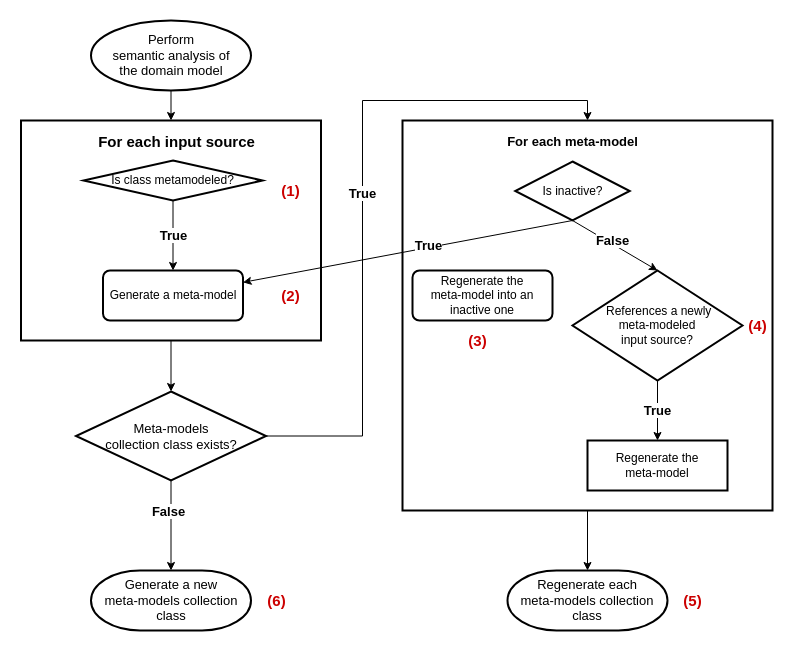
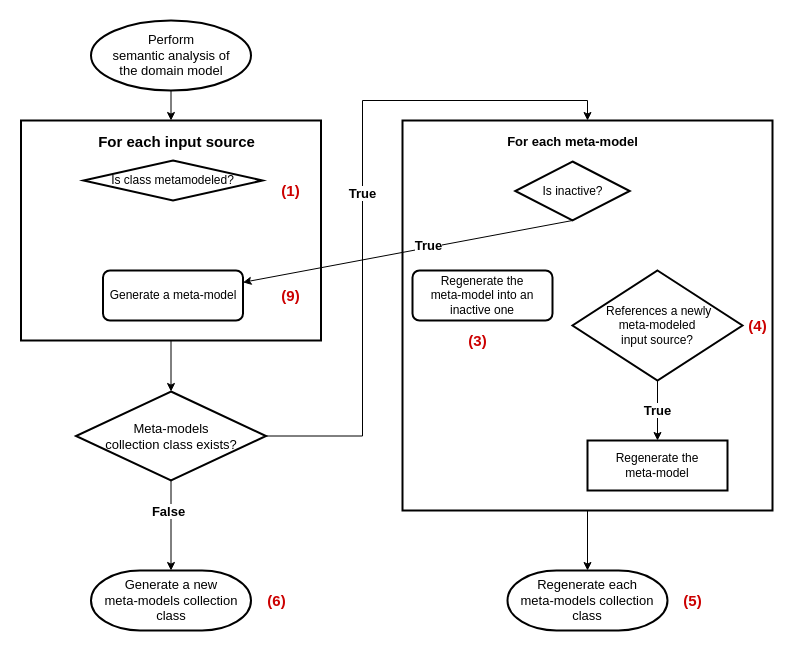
  <mxCell id="0" />
  <mxCell id="1" parent="0" />
  <mxCell id="2" style="edgeStyle=orthogonalEdgeStyle;rounded=0;orthogonalLoop=1;jettySize=auto;html=1;exitX=0.5;exitY=1;exitDx=0;exitDy=0;entryX=0.5;entryY=0;entryDx=0;entryDy=0;entryPerimeter=0;" parent="1" source="3" target="11" edge="1"><mxGeometry relative="1" as="geometry" /></mxCell>
  <mxCell id="3" value="" style="rounded=0;whiteSpace=wrap;html=1;fontSize=13;strokeWidth=2;fillColor=default;" parent="1" vertex="1"><mxGeometry x="20.5" y="120" width="300" height="220" as="geometry" /></mxCell>
  <mxCell id="4" value="Generate a meta-model" style="rounded=1;whiteSpace=wrap;html=1;absoluteArcSize=1;arcSize=14;strokeWidth=2;" parent="1" vertex="1"><mxGeometry x="102.5" y="270" width="140" height="50" as="geometry" /></mxCell>
- <mxCell id="5" value="&lt;font style=&quot;font-size: 13px;&quot;&gt;&lt;b&gt;True&lt;/b&gt;&lt;/font&gt;" style="edgeStyle=orthogonalEdgeStyle;rounded=0;orthogonalLoop=1;jettySize=auto;html=1;exitX=0.5;exitY=1;exitDx=0;exitDy=0;exitPerimeter=0;entryX=0.5;entryY=0;entryDx=0;entryDy=0;" parent="1" source="6" target="4" edge="1"><mxGeometry relative="1" as="geometry" /></mxCell>
  <mxCell id="6" value="Is class metamodeled?" style="strokeWidth=2;html=1;shape=mxgraph.flowchart.decision;whiteSpace=wrap;fontSize=12;" parent="1" vertex="1"><mxGeometry x="83" y="160" width="179" height="40" as="geometry" /></mxCell>
  <mxCell id="7" style="edgeStyle=orthogonalEdgeStyle;rounded=0;orthogonalLoop=1;jettySize=auto;html=1;exitX=0.5;exitY=1;exitDx=0;exitDy=0;fontSize=11;fontColor=#4D4D4D;" parent="1" edge="1"><mxGeometry relative="1" as="geometry"><mxPoint x="179" y="339" as="sourcePoint" /><mxPoint x="179" y="339" as="targetPoint" /></mxGeometry></mxCell>
  <mxCell id="8" style="edgeStyle=orthogonalEdgeStyle;rounded=0;orthogonalLoop=1;jettySize=auto;html=1;exitX=0.5;exitY=1;exitDx=0;exitDy=0;exitPerimeter=0;entryX=0.5;entryY=0;entryDx=0;entryDy=0;fontSize=13;fontColor=#000000;strokeColor=#000000;entryPerimeter=0;" parent="1" source="11" target="22" edge="1"><mxGeometry relative="1" as="geometry"><mxPoint x="712" y="110" as="targetPoint" /></mxGeometry></mxCell>
  <mxCell id="9" value="&lt;b&gt;False&lt;/b&gt;" style="edgeLabel;html=1;align=center;verticalAlign=middle;resizable=0;points=[];fontSize=13;fontColor=#000000;" parent="8" vertex="1" connectable="0"><mxGeometry x="-0.338" y="-2" relative="1" as="geometry"><mxPoint x="-1" as="offset" /></mxGeometry></mxCell>
  <mxCell id="10" value="&lt;b&gt;True&lt;/b&gt;" style="edgeStyle=orthogonalEdgeStyle;rounded=0;orthogonalLoop=1;jettySize=auto;html=1;exitX=1;exitY=0.5;exitDx=0;exitDy=0;exitPerimeter=0;fontSize=13;fontColor=#000000;strokeColor=#000000;entryX=0.5;entryY=0;entryDx=0;entryDy=0;" parent="1" source="11" target="14" edge="1"><mxGeometry relative="1" as="geometry"><mxPoint x="592" y="80" as="targetPoint" /><Array as="points"><mxPoint x="362" y="436" /><mxPoint x="362" y="100" /><mxPoint x="587" y="100" /></Array></mxGeometry></mxCell>
  <mxCell id="11" value="&lt;div&gt;Meta-models &lt;br&gt;&lt;/div&gt;&lt;div&gt;collection class exists?&lt;/div&gt;" style="strokeWidth=2;html=1;shape=mxgraph.flowchart.decision;whiteSpace=wrap;labelBorderColor=none;fontSize=13;fontColor=#000000;fillColor=none;" parent="1" vertex="1"><mxGeometry x="75.5" y="391" width="190" height="89" as="geometry" /></mxCell>
  <mxCell id="12" value="&lt;font style=&quot;font-size: 15px;&quot;&gt;&lt;b&gt;For each input source&lt;/b&gt;&lt;br&gt;&lt;/font&gt;" style="text;html=1;align=center;verticalAlign=middle;resizable=0;points=[];autosize=1;strokeColor=none;fillColor=none;fontSize=13;fontColor=#000000;" parent="1" vertex="1"><mxGeometry x="90.5" y="131" width="170" height="20" as="geometry" /></mxCell>
  <mxCell id="13" style="edgeStyle=orthogonalEdgeStyle;rounded=0;orthogonalLoop=1;jettySize=auto;html=1;exitX=0.5;exitY=1;exitDx=0;exitDy=0;fontSize=13;fontColor=#000000;strokeColor=#000000;entryX=0.5;entryY=0;entryDx=0;entryDy=0;entryPerimeter=0;" parent="1" source="14" target="21" edge="1"><mxGeometry relative="1" as="geometry"><mxPoint x="542.421" y="461" as="targetPoint" /></mxGeometry></mxCell>
  <mxCell id="14" value="" style="rounded=0;whiteSpace=wrap;html=1;fontSize=13;strokeWidth=2;fillColor=default;" parent="1" vertex="1"><mxGeometry x="402" y="120" width="370" height="390" as="geometry" /></mxCell>
  <mxCell id="15" value="&lt;b&gt;For each meta-model&lt;br&gt;&lt;/b&gt;" style="text;html=1;align=center;verticalAlign=middle;resizable=0;points=[];autosize=1;strokeColor=none;fillColor=none;fontSize=13;fontColor=#000000;" parent="1" vertex="1"><mxGeometry x="497" y="131" width="150" height="20" as="geometry" /></mxCell>
  <mxCell id="16" value="&lt;b&gt;True&lt;/b&gt;" style="rounded=0;orthogonalLoop=1;jettySize=auto;html=1;exitX=0.5;exitY=1;exitDx=0;exitDy=0;exitPerimeter=0;fontSize=13;fontColor=#000000;strokeColor=#000000;" parent="1" source="19" target="4" edge="1"><mxGeometry x="-0.132" y="-2" relative="1" as="geometry"><mxPoint as="offset" /></mxGeometry></mxCell>
- <mxCell id="17" style="edgeStyle=none;rounded=0;orthogonalLoop=1;jettySize=auto;html=1;exitX=0.5;exitY=1;exitDx=0;exitDy=0;exitPerimeter=0;entryX=0.5;entryY=0;entryDx=0;entryDy=0;entryPerimeter=0;" parent="1" source="19" target="31" edge="1"><mxGeometry relative="1" as="geometry" /></mxCell>
- <mxCell id="18" value="&lt;b&gt;&lt;font style=&quot;font-size: 13px;&quot;&gt;False&lt;/font&gt;&lt;/b&gt;" style="edgeLabel;html=1;align=center;verticalAlign=middle;resizable=0;points=[];" parent="17" vertex="1" connectable="0"><mxGeometry x="-0.329" y="1" relative="1" as="geometry"><mxPoint x="11" y="4" as="offset" /></mxGeometry></mxCell>
  <mxCell id="19" value="Is inactive?" style="strokeWidth=2;html=1;shape=mxgraph.flowchart.decision;whiteSpace=wrap;fontSize=12;" parent="1" vertex="1"><mxGeometry x="514.75" y="161" width="114.5" height="59" as="geometry" /></mxCell>
  <mxCell id="20" value="&lt;div&gt;Regenerate the &lt;br&gt;&lt;/div&gt;&lt;div&gt;meta-model into an inactive one&lt;/div&gt;" style="rounded=1;whiteSpace=wrap;html=1;absoluteArcSize=1;arcSize=14;strokeWidth=2;" parent="1" vertex="1"><mxGeometry x="412" y="270" width="140" height="50" as="geometry" /></mxCell>
  <mxCell id="21" value="&lt;div&gt;Regenerate each &lt;br&gt;&lt;/div&gt;&lt;div&gt;meta-models collection class&lt;/div&gt;" style="strokeWidth=2;html=1;shape=mxgraph.flowchart.terminator;whiteSpace=wrap;labelBorderColor=none;fontSize=13;fontColor=#000000;fillColor=none;" parent="1" vertex="1"><mxGeometry x="507" y="570" width="160" height="60" as="geometry" /></mxCell>
  <mxCell id="22" value="&lt;div&gt;Generate a new&lt;br&gt;&lt;/div&gt;&lt;div&gt;meta-models collection class&lt;/div&gt;" style="strokeWidth=2;html=1;shape=mxgraph.flowchart.terminator;whiteSpace=wrap;labelBorderColor=none;fontSize=13;fontColor=#000000;fillColor=none;" parent="1" vertex="1"><mxGeometry x="90.5" y="570" width="160" height="60" as="geometry" /></mxCell>
  <mxCell id="23" style="edgeStyle=orthogonalEdgeStyle;rounded=0;orthogonalLoop=1;jettySize=auto;html=1;exitX=0.5;exitY=1;exitDx=0;exitDy=0;exitPerimeter=0;entryX=0.5;entryY=0;entryDx=0;entryDy=0;fontSize=13;fontColor=#000000;strokeColor=#000000;" parent="1" source="24" target="3" edge="1"><mxGeometry relative="1" as="geometry" /></mxCell>
  <mxCell id="24" value="&lt;div&gt;Perform &lt;br&gt;&lt;/div&gt;&lt;div&gt;semantic analysis of &lt;br&gt;&lt;/div&gt;&lt;div&gt;the domain model&lt;/div&gt;" style="strokeWidth=2;html=1;shape=mxgraph.flowchart.start_1;whiteSpace=wrap;labelBorderColor=none;fontSize=13;fontColor=#000000;fillColor=none;" parent="1" vertex="1"><mxGeometry x="90.5" y="20" width="160" height="70" as="geometry" /></mxCell>
  <mxCell id="25" value="&lt;font style=&quot;font-size: 15px;&quot; color=&quot;#CC0000&quot;&gt;&lt;b style=&quot;font-size: 15px;&quot;&gt;(1)&lt;/b&gt;&lt;/font&gt;" style="text;html=1;align=center;verticalAlign=middle;resizable=0;points=[];autosize=1;strokeColor=none;fillColor=none;fontSize=15;fontColor=#000000;" parent="1" vertex="1"><mxGeometry x="274.5" y="180" width="30" height="20" as="geometry" /></mxCell>
  <mxCell id="26" value="&lt;font style=&quot;font-size: 15px;&quot; color=&quot;#CC0000&quot;&gt;&lt;b style=&quot;font-size: 15px;&quot;&gt;(3)&lt;/b&gt;&lt;/font&gt;" style="text;html=1;align=center;verticalAlign=middle;resizable=0;points=[];autosize=1;strokeColor=none;fillColor=none;fontSize=15;fontColor=#000000;" parent="1" vertex="1"><mxGeometry x="462" y="330" width="30" height="20" as="geometry" /></mxCell>
  <mxCell id="27" value="&lt;font color=&quot;#CC0000&quot;&gt;&lt;b&gt;(5)&lt;/b&gt;&lt;/font&gt;" style="text;html=1;align=center;verticalAlign=middle;resizable=0;points=[];autosize=1;strokeColor=none;fillColor=none;fontSize=15;fontColor=#000000;" parent="1" vertex="1"><mxGeometry x="677" y="590" width="30" height="20" as="geometry" /></mxCell>
  <mxCell id="28" value="&lt;font color=&quot;#CC0000&quot;&gt;&lt;b&gt;(4)&lt;/b&gt;&lt;/font&gt;" style="text;html=1;align=center;verticalAlign=middle;resizable=0;points=[];autosize=1;strokeColor=none;fillColor=none;fontSize=15;fontColor=#000000;" parent="1" vertex="1"><mxGeometry x="742" y="315" width="30" height="20" as="geometry" /></mxCell>
- <mxCell id="29" value="&lt;font style=&quot;font-size: 15px;&quot; color=&quot;#CC0000&quot;&gt;&lt;b style=&quot;font-size: 15px;&quot;&gt;(2)&lt;/b&gt;&lt;/font&gt;" style="text;html=1;align=center;verticalAlign=middle;resizable=0;points=[];autosize=1;strokeColor=none;fillColor=none;fontSize=15;fontColor=#000000;" parent="1" vertex="1"><mxGeometry x="274.5" y="285" width="30" height="20" as="geometry" /></mxCell>
+ <mxCell id="29" value="&lt;font style=&quot;font-size: 15px;&quot; color=&quot;#CC0000&quot;&gt;&lt;b style=&quot;font-size: 15px;&quot;&gt;(9)&lt;/b&gt;&lt;/font&gt;" style="text;html=1;align=center;verticalAlign=middle;resizable=0;points=[];autosize=1;strokeColor=none;fillColor=none;fontSize=15;fontColor=#000000;" parent="1" vertex="1"><mxGeometry x="274.5" y="285" width="30" height="20" as="geometry" /></mxCell>
  <mxCell id="30" value="&lt;font size=&quot;1&quot;&gt;&lt;b style=&quot;font-size: 13px;&quot;&gt;True&lt;/b&gt;&lt;/font&gt;" style="edgeStyle=orthogonalEdgeStyle;rounded=0;orthogonalLoop=1;jettySize=auto;html=1;exitX=0.5;exitY=1;exitDx=0;exitDy=0;exitPerimeter=0;entryX=0.5;entryY=0;entryDx=0;entryDy=0;" parent="1" source="31" target="32" edge="1"><mxGeometry relative="1" as="geometry" /></mxCell>
  <mxCell id="31" value="&lt;div&gt;&amp;nbsp;References a newly&lt;br&gt;&lt;/div&gt;&lt;div&gt;meta-modeled &lt;br&gt;&lt;/div&gt;&lt;div&gt;input source?&lt;/div&gt;" style="strokeWidth=2;html=1;shape=mxgraph.flowchart.decision;whiteSpace=wrap;fontSize=12;verticalAlign=middle;horizontal=1;" parent="1" vertex="1"><mxGeometry x="572" y="270" width="170" height="110" as="geometry" /></mxCell>
  <mxCell id="32" value="&lt;div&gt;Regenerate the &lt;br&gt;&lt;/div&gt;&lt;div&gt;meta-model&lt;/div&gt;" style="whiteSpace=wrap;html=1;absoluteArcSize=1;arcSize=14;strokeWidth=2;rounded=0;" parent="1" vertex="1"><mxGeometry x="587" y="440" width="140" height="50" as="geometry" /></mxCell>
  <mxCell id="33" value="&lt;font color=&quot;#CC0000&quot;&gt;&lt;b&gt;(6)&lt;/b&gt;&lt;/font&gt;" style="text;html=1;align=center;verticalAlign=middle;resizable=0;points=[];autosize=1;strokeColor=none;fillColor=none;fontSize=15;fontColor=#000000;" parent="1" vertex="1"><mxGeometry x="260.5" y="590" width="30" height="20" as="geometry" /></mxCell>
